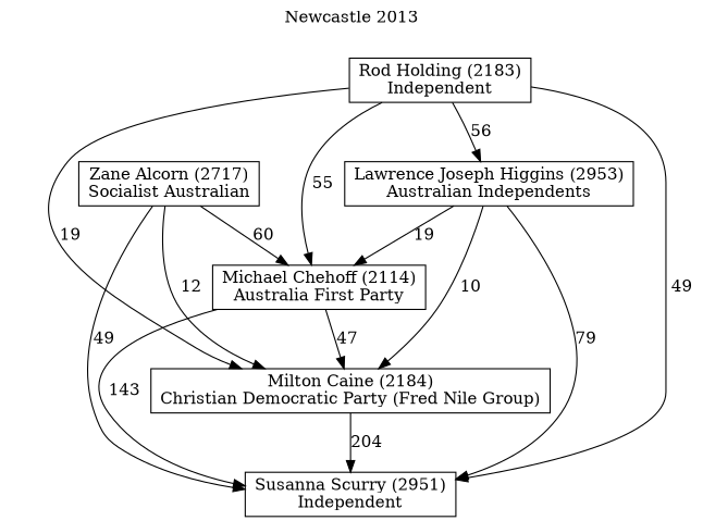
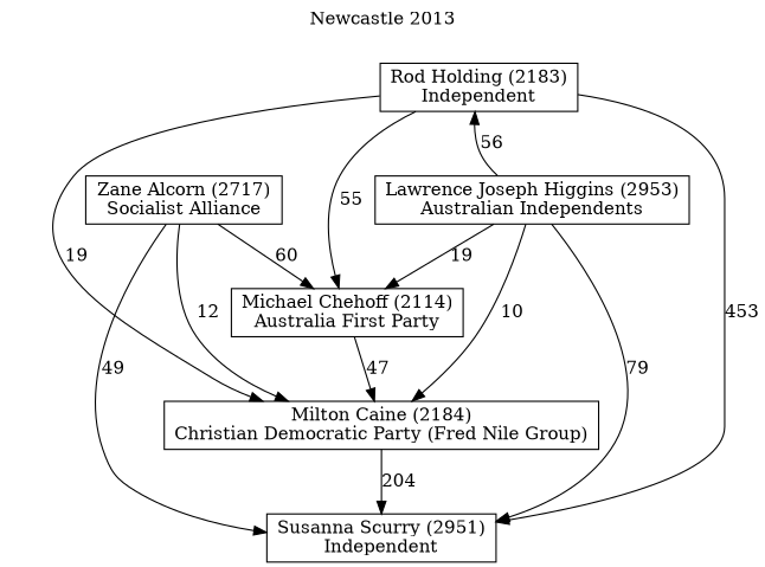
  digraph {
    label="Newcastle 2013"
    labelloc=t
    mclimit=10
    node [shape=box]
    n1 [label="Susanna Scurry (2951)\nIndependent"]
    n2 [label="Milton Caine (2184)\nChristian Democratic Party (Fred Nile Group)"]
    n3 [label="Michael Chehoff (2114)\nAustralia First Party"]
    n4 [label="Rod Holding (2183)\nIndependent"]
-   n5 [label="Zane Alcorn (2717)\nSocialist Australian"]
+   n5 [label="Zane Alcorn (2717)\nSocialist Alliance"]
    n6 [label="Lawrence Joseph Higgins (2953)\nAustralian Independents"]
    n2 -> n1 [label=204]
-   n3 -> n1 [label=143]
    n3 -> n2 [label=47]
-   n4 -> n1 [label=49]
+   n4 -> n1 [label=453]
    n4 -> n2 [label=19]
    n4 -> n3 [label=55]
    n5 -> n1 [label=49]
    n5 -> n2 [label=12]
    n5 -> n3 [label=60]
    n6 -> n1 [label=79]
    n6 -> n2 [label=10]
    n6 -> n3 [label=19]
-   n4 -> n6 [label=56]
+   n6 -> n4 [label=56]
  }
